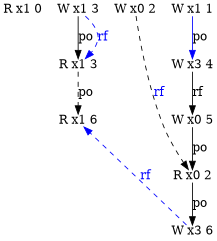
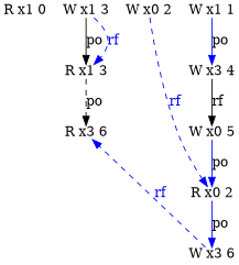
  digraph {
    node [idx=0 loc=1 shape=plain th=0 type=W]
    n1 [label="R x1 0" th=1 type=R]
    n2 [idx=1 label="W x3 4" loc=3]
    n3 [idx=2 label="W x0 5" loc=0]
    n4 [idx=3 label="R x0 2" loc=0 type=R]
    n5 [idx=4 label="W x3 6" loc=3]
-   n6 [idx=2 label="R x1 6" loc=3 th=3 type=R]
+   n6 [idx=2 label="R x3 6" loc=3 th=3 type=R]
    n7 [label="W x1 1"]
    n8 [label="W x0 2" loc=0 th=2]
    n9 [label="W x1 3" th=3]
    n10 [idx=1 label="R x1 3" th=3 type=R]
    n2 -> n3 [label=rf]
-   n3 -> n4 [label=po]
-   n4 -> n5 [label=po]
+   n3 -> n4 [label=po color=blue]
+   n4 -> n5 [label=po color=blue]
    n5 -> n6 [color=blue constraint=false fontcolor=blue from_idx=4 from_th=0 label=rf style=dashed to_idx=2 to_th=3]
    n7 -> n2 [color=blue label=po]
-   n8 -> n4 [color=black constraint=false fontcolor=blue from_idx=0 from_th=2 label=rf style=dashed to_idx=3 to_th=0]
+   n8 -> n4 [color=blue constraint=false fontcolor=blue from_idx=0 from_th=2 label=rf style=dashed to_idx=3 to_th=0]
    n9 -> n10 [label=po]
    n9 -> n10 [color=blue constraint=false fontcolor=blue from_idx=0 from_th=3 label=rf style=dashed to_idx=1 to_th=3]
    n10 -> n6 [label=po style=dashed]
  }
